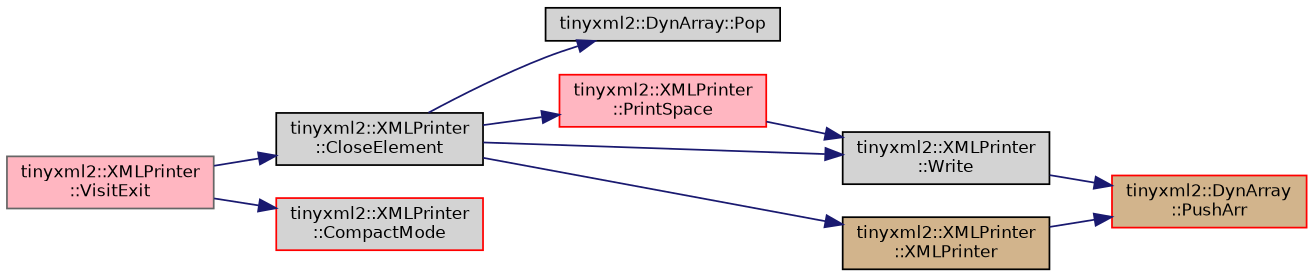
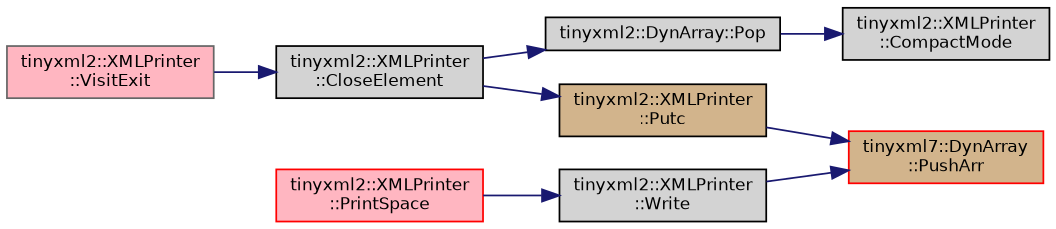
  digraph {
    rankdir=LR
    node [color=black fillcolor=lightgrey fontname=Helvetica fontsize=10 shape=record style=filled]
    edge [color=midnightblue fontname=Helvetica fontsize=10 labelfontname=Helvetica labelfontsize=10 style=solid]
    n1 [color=gray40 fillcolor=lightpink fontcolor=black height=0.2 label="tinyxml2::XMLPrinter\l::VisitExit" width=0.4]
    n2 [height=0.2 label="tinyxml2::XMLPrinter\l::CloseElement" width=0.4]
-   n3 [color=red height=0.2 label="tinyxml2::XMLPrinter\l::CompactMode" width=0.4]
+   n3 [height=0.2 label="tinyxml2::XMLPrinter\l::CompactMode" width=0.4]
    n4 [height=0.2 label="tinyxml2::DynArray::Pop" width=0.4]
    n5 [color=red fillcolor=lightpink height=0.2 label="tinyxml2::XMLPrinter\l::PrintSpace" width=0.4]
    n6 [height=0.2 label="tinyxml2::XMLPrinter\l::Write" width=0.4]
-   n7 [fillcolor=tan height=0.2 label="tinyxml2::XMLPrinter\l::XMLPrinter" width=0.4]
-   n8 [color=red fillcolor=tan height=0.2 label="tinyxml2::DynArray\l::PushArr" width=0.4]
+   n7 [fillcolor=tan height=0.2 label="tinyxml2::XMLPrinter\l::Putc" width=0.4]
+   n8 [color=red fillcolor=tan height=0.2 label="tinyxml7::DynArray\l::PushArr" width=0.4]
    n1 -> n2
-   n1 -> n3
+   n4 -> n3
    n2 -> n4
-   n2 -> n5
-   n2 -> n6
    n2 -> n7
    n5 -> n6
    n6 -> n8
    n7 -> n8
  }
